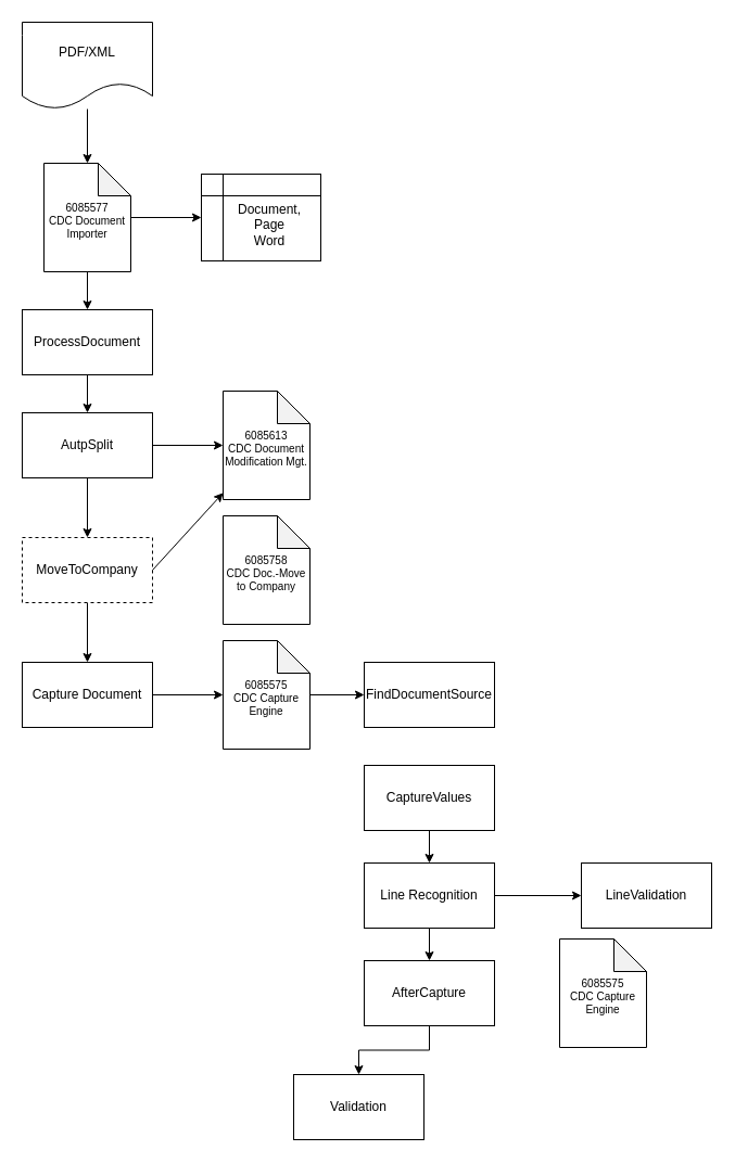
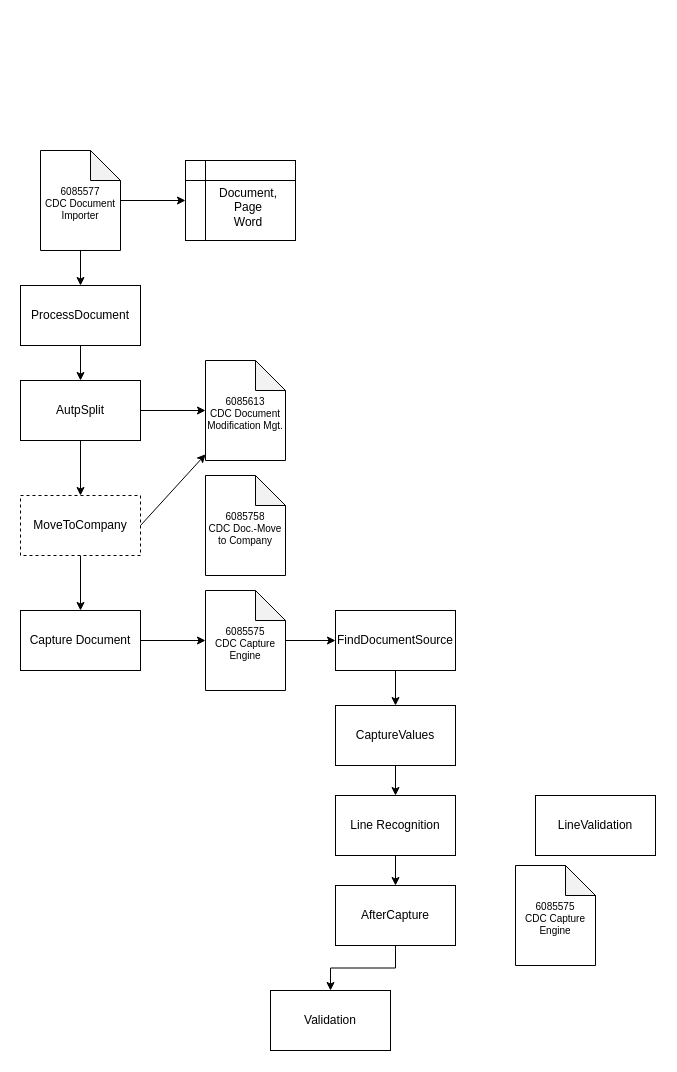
  <mxCell id="0" />
  <mxCell id="1" parent="0" />
  <mxCell id="2" value="" style="edgeStyle=orthogonalEdgeStyle;rounded=0;orthogonalLoop=1;jettySize=auto;html=1;" edge="1" parent="1" source="3" target="8"><mxGeometry relative="1" as="geometry" /></mxCell>
  <mxCell id="3" value="ProcessDocument" style="rounded=0;whiteSpace=wrap;html=1;" vertex="1" parent="1"><mxGeometry x="20" y="285" width="120" height="60" as="geometry" /></mxCell>
- <mxCell id="4" value="" style="edgeStyle=orthogonalEdgeStyle;rounded=0;orthogonalLoop=1;jettySize=auto;html=1;fontSize=10;" edge="1" parent="1" source="5" target="29"><mxGeometry relative="1" as="geometry" /></mxCell>
- <mxCell id="5" value="PDF/XML" style="shape=document;whiteSpace=wrap;html=1;boundedLbl=1;" vertex="1" parent="1"><mxGeometry x="20" y="20" width="120" height="80" as="geometry" /></mxCell>
  <mxCell id="6" value="Document,&lt;br&gt;Page&lt;br&gt;Word" style="shape=internalStorage;whiteSpace=wrap;html=1;backgroundOutline=1;verticalAlign=middle;spacingTop=14;spacingLeft=16;" vertex="1" parent="1"><mxGeometry x="185" y="160" width="110" height="80" as="geometry" /></mxCell>
  <mxCell id="7" value="" style="edgeStyle=orthogonalEdgeStyle;rounded=0;orthogonalLoop=1;jettySize=auto;html=1;fontSize=10;" edge="1" parent="1" source="8" target="12"><mxGeometry relative="1" as="geometry" /></mxCell>
  <mxCell id="8" value="AutpSplit" style="rounded=0;whiteSpace=wrap;html=1;" vertex="1" parent="1"><mxGeometry x="20" y="380" width="120" height="60" as="geometry" /></mxCell>
  <mxCell id="9" value="6085613&lt;br style=&quot;font-size: 10px;&quot;&gt;CDC Document Modification Mgt." style="shape=note;whiteSpace=wrap;html=1;backgroundOutline=1;darkOpacity=0.05;fontSize=10;spacingTop=6;" vertex="1" parent="1"><mxGeometry x="205" y="360" width="80" height="100" as="geometry" /></mxCell>
  <mxCell id="10" value="" style="endArrow=classic;html=1;fontSize=10;entryX=0;entryY=0.5;entryDx=0;entryDy=0;entryPerimeter=0;exitX=1;exitY=0.5;exitDx=0;exitDy=0;startArrow=none;startFill=0;endFill=1;" edge="1" parent="1" source="8" target="9"><mxGeometry width="50" height="50" relative="1" as="geometry"><mxPoint x="65" y="585" as="sourcePoint" /><mxPoint x="115" y="535" as="targetPoint" /></mxGeometry></mxCell>
  <mxCell id="11" value="" style="edgeStyle=orthogonalEdgeStyle;rounded=0;orthogonalLoop=1;jettySize=auto;html=1;fontSize=10;" edge="1" parent="1" source="12" target="16"><mxGeometry relative="1" as="geometry" /></mxCell>
  <mxCell id="12" value="MoveToCompany" style="rounded=0;whiteSpace=wrap;html=1;dashed=1;" vertex="1" parent="1"><mxGeometry x="20" y="495" width="120" height="60" as="geometry" /></mxCell>
  <mxCell id="13" value="6085758&lt;br&gt;CDC Doc.-Move to Company" style="shape=note;whiteSpace=wrap;html=1;backgroundOutline=1;darkOpacity=0.05;fontSize=10;spacingTop=6;" vertex="1" parent="1"><mxGeometry x="205" y="475" width="80" height="100" as="geometry" /></mxCell>
  <mxCell id="14" value="" style="endArrow=classic;html=1;fontSize=10;exitX=1;exitY=0.5;exitDx=0;exitDy=0;endFill=1;" edge="1" parent="1" source="12" target="9"><mxGeometry width="50" height="50" relative="1" as="geometry"><mxPoint x="185" y="595" as="sourcePoint" /><mxPoint x="265" y="595" as="targetPoint" /></mxGeometry></mxCell>
  <mxCell id="15" value="" style="edgeStyle=orthogonalEdgeStyle;rounded=0;orthogonalLoop=1;jettySize=auto;html=1;fontSize=10;" edge="1" parent="1" source="16" target="18"><mxGeometry relative="1" as="geometry" /></mxCell>
  <mxCell id="16" value="Capture Document" style="rounded=0;whiteSpace=wrap;html=1;" vertex="1" parent="1"><mxGeometry x="20" y="610" width="120" height="60" as="geometry" /></mxCell>
  <mxCell id="17" value="" style="edgeStyle=orthogonalEdgeStyle;rounded=0;orthogonalLoop=1;jettySize=auto;html=1;fontSize=10;" edge="1" parent="1" source="18" target="20"><mxGeometry relative="1" as="geometry" /></mxCell>
  <mxCell id="18" value="6085575&lt;br&gt;CDC Capture Engine" style="shape=note;whiteSpace=wrap;html=1;backgroundOutline=1;darkOpacity=0.05;fontSize=10;spacingTop=6;" vertex="1" parent="1"><mxGeometry x="205" y="590" width="80" height="100" as="geometry" /></mxCell>
+ <mxCell id="19" value="" style="edgeStyle=orthogonalEdgeStyle;rounded=0;orthogonalLoop=1;jettySize=auto;html=1;fontSize=10;" edge="1" parent="1" source="20" target="22"><mxGeometry relative="1" as="geometry" /></mxCell>
  <mxCell id="20" value="FindDocumentSource" style="rounded=0;whiteSpace=wrap;html=1;" vertex="1" parent="1"><mxGeometry x="335" y="610" width="120" height="60" as="geometry" /></mxCell>
  <mxCell id="21" value="" style="edgeStyle=orthogonalEdgeStyle;rounded=0;orthogonalLoop=1;jettySize=auto;html=1;fontSize=10;" edge="1" parent="1" source="22" target="25"><mxGeometry relative="1" as="geometry" /></mxCell>
  <mxCell id="22" value="CaptureValues" style="rounded=0;whiteSpace=wrap;html=1;" vertex="1" parent="1"><mxGeometry x="335" y="705" width="120" height="60" as="geometry" /></mxCell>
  <mxCell id="23" value="" style="edgeStyle=orthogonalEdgeStyle;rounded=0;orthogonalLoop=1;jettySize=auto;html=1;fontSize=10;" edge="1" parent="1" source="25" target="31"><mxGeometry relative="1" as="geometry" /></mxCell>
- <mxCell id="24" value="" style="edgeStyle=orthogonalEdgeStyle;rounded=0;orthogonalLoop=1;jettySize=auto;html=1;startArrow=none;startFill=0;endArrow=classic;endFill=1;fontSize=10;" edge="1" parent="1" source="25" target="26"><mxGeometry relative="1" as="geometry" /></mxCell>
  <mxCell id="25" value="Line Recognition" style="rounded=0;whiteSpace=wrap;html=1;" vertex="1" parent="1"><mxGeometry x="335" y="795" width="120" height="60" as="geometry" /></mxCell>
  <mxCell id="26" value="LineValidation" style="rounded=0;whiteSpace=wrap;html=1;" vertex="1" parent="1"><mxGeometry x="535" y="795" width="120" height="60" as="geometry" /></mxCell>
  <mxCell id="27" value="" style="edgeStyle=orthogonalEdgeStyle;rounded=0;orthogonalLoop=1;jettySize=auto;html=1;fontSize=10;" edge="1" parent="1" source="29" target="6"><mxGeometry relative="1" as="geometry" /></mxCell>
  <mxCell id="28" value="" style="edgeStyle=orthogonalEdgeStyle;rounded=0;orthogonalLoop=1;jettySize=auto;html=1;fontSize=10;" edge="1" parent="1" source="29" target="3"><mxGeometry relative="1" as="geometry" /></mxCell>
  <mxCell id="29" value="6085577&lt;br&gt;CDC Document Importer" style="shape=note;whiteSpace=wrap;html=1;backgroundOutline=1;darkOpacity=0.05;fontSize=10;spacingTop=6;" vertex="1" parent="1"><mxGeometry x="40" y="150" width="80" height="100" as="geometry" /></mxCell>
  <mxCell id="30" value="" style="edgeStyle=orthogonalEdgeStyle;rounded=0;orthogonalLoop=1;jettySize=auto;html=1;fontSize=10;" edge="1" parent="1" source="31" target="32"><mxGeometry relative="1" as="geometry" /></mxCell>
  <mxCell id="31" value="AfterCapture" style="rounded=0;whiteSpace=wrap;html=1;" vertex="1" parent="1"><mxGeometry x="335" y="885" width="120" height="60" as="geometry" /></mxCell>
  <mxCell id="32" value="Validation" style="rounded=0;whiteSpace=wrap;html=1;" vertex="1" parent="1"><mxGeometry x="270" y="990" width="120" height="60" as="geometry" /></mxCell>
  <mxCell id="33" value="6085575&lt;br&gt;CDC Capture Engine" style="shape=note;whiteSpace=wrap;html=1;backgroundOutline=1;darkOpacity=0.05;fontSize=10;spacingTop=6;" vertex="1" parent="1"><mxGeometry x="515" y="865" width="80" height="100" as="geometry" /></mxCell>
